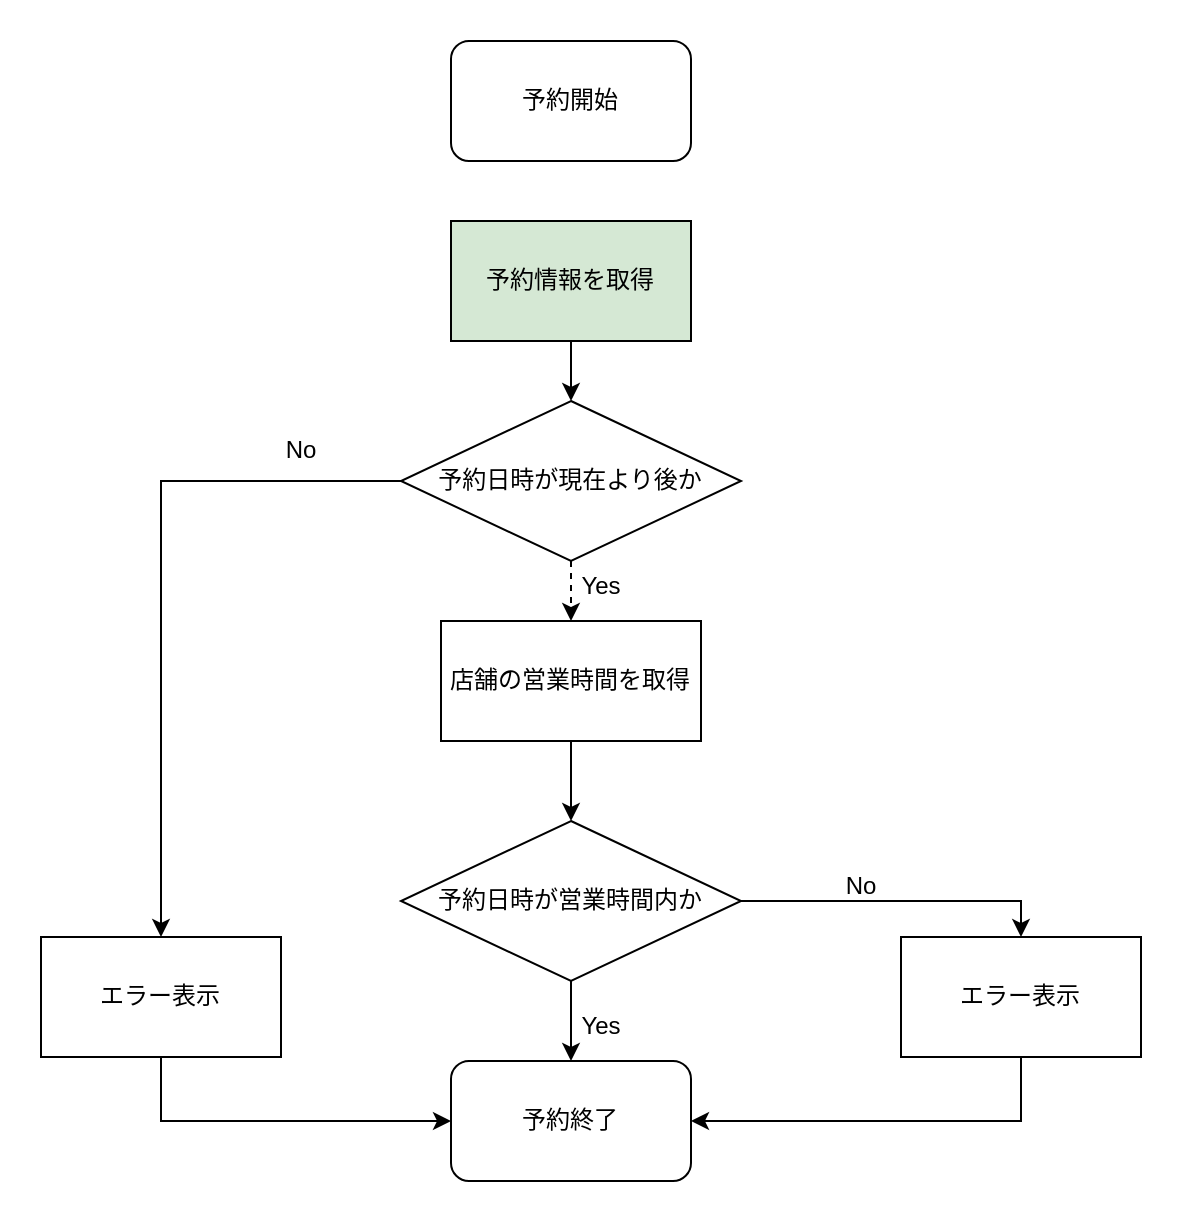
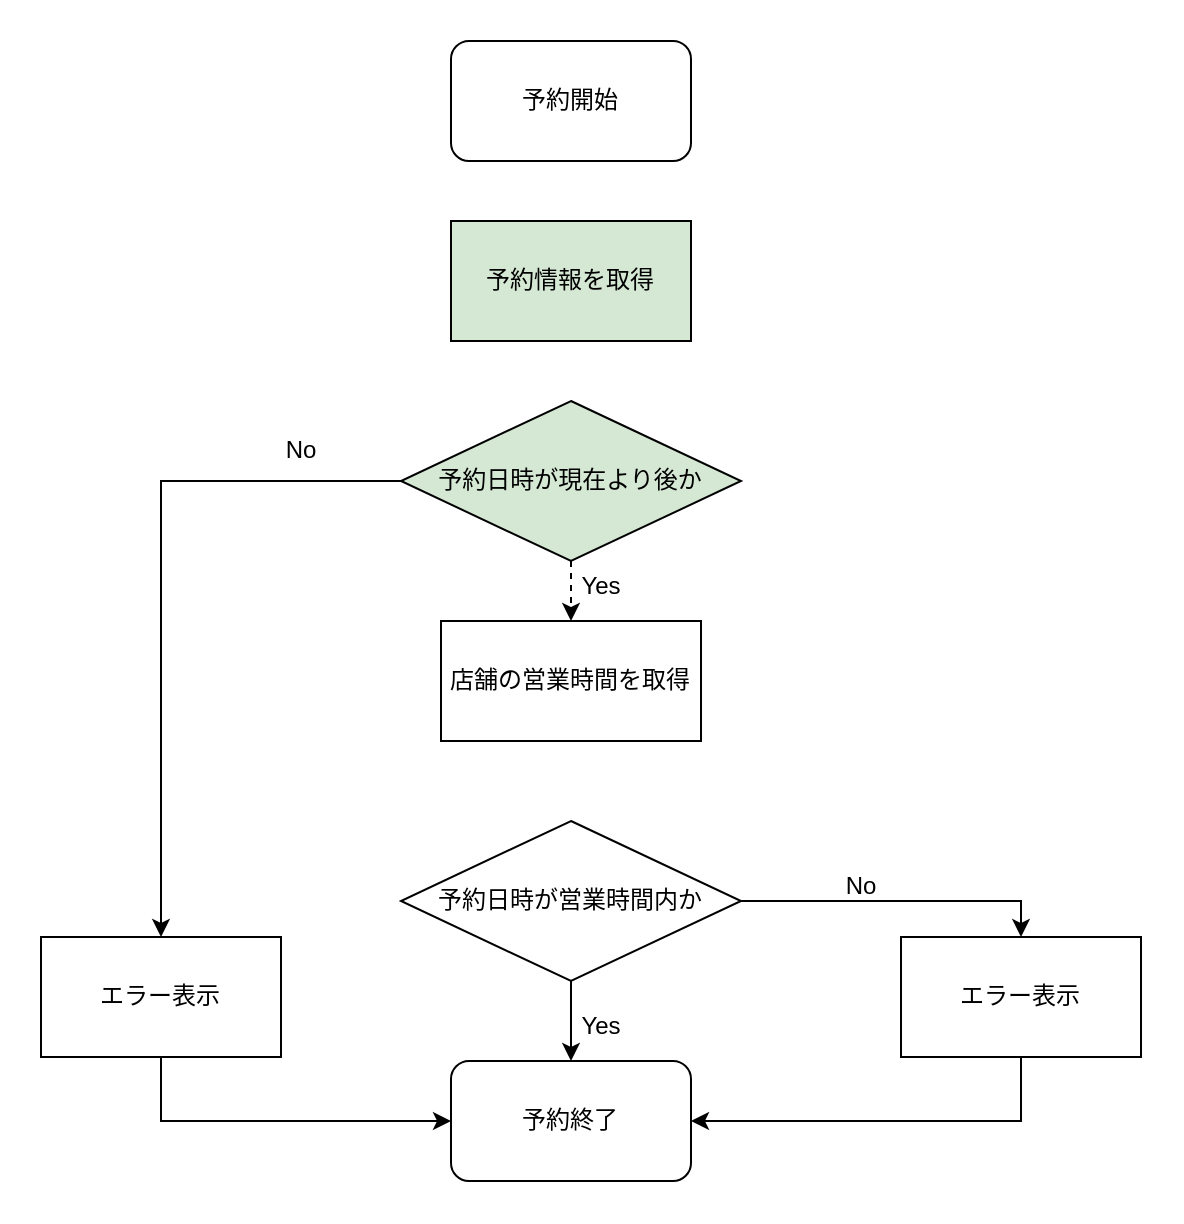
  <mxCell id="0" />
  <mxCell id="1" parent="0" />
  <mxCell id="2" value="予約開始" style="rounded=1;whiteSpace=wrap;html=1;" vertex="1" parent="1"><mxGeometry x="225" y="20" width="120" height="60" as="geometry" /></mxCell>
- <mxCell id="3" style="edgeStyle=orthogonalEdgeStyle;rounded=0;orthogonalLoop=1;jettySize=auto;html=1;exitX=0.5;exitY=1;exitDx=0;exitDy=0;entryX=0.5;entryY=0;entryDx=0;entryDy=0;" edge="1" parent="1" source="5" target="7"><mxGeometry relative="1" as="geometry" /></mxCell>
  <mxCell id="4" value="" style="edgeStyle=orthogonalEdgeStyle;rounded=0;orthogonalLoop=1;jettySize=auto;html=1;exitX=0;exitY=0.5;exitDx=0;exitDy=0;" edge="1" parent="1" source="7" target="17"><mxGeometry relative="1" as="geometry" /></mxCell>
  <mxCell id="5" value="予約情報を取得" style="rounded=0;whiteSpace=wrap;html=1;fillColor=#d5e8d4;" vertex="1" parent="1"><mxGeometry x="225" y="110" width="120" height="60" as="geometry" /></mxCell>
  <mxCell id="6" style="edgeStyle=orthogonalEdgeStyle;rounded=0;orthogonalLoop=1;jettySize=auto;html=1;exitX=0.5;exitY=1;exitDx=0;exitDy=0;entryX=0.5;entryY=0;entryDx=0;entryDy=0;dashed=1;" edge="1" parent="1" source="7" target="9"><mxGeometry relative="1" as="geometry" /></mxCell>
- <mxCell id="7" value="予約日時が現在より後か" style="rhombus;whiteSpace=wrap;html=1;" vertex="1" parent="1"><mxGeometry x="200" y="200" width="170" height="80" as="geometry" /></mxCell>
- <mxCell id="8" style="edgeStyle=orthogonalEdgeStyle;rounded=0;orthogonalLoop=1;jettySize=auto;html=1;exitX=0.5;exitY=1;exitDx=0;exitDy=0;entryX=0.5;entryY=0;entryDx=0;entryDy=0;" edge="1" parent="1" source="9" target="13"><mxGeometry relative="1" as="geometry" /></mxCell>
+ <mxCell id="7" value="予約日時が現在より後か" style="rhombus;whiteSpace=wrap;html=1;fillColor=#d5e8d4;" vertex="1" parent="1"><mxGeometry x="200" y="200" width="170" height="80" as="geometry" /></mxCell>
  <mxCell id="9" value="店舗の営業時間を取得" style="rounded=0;whiteSpace=wrap;html=1;" vertex="1" parent="1"><mxGeometry x="220" y="310" width="130" height="60" as="geometry" /></mxCell>
  <mxCell id="10" value="Yes" style="text;html=1;align=center;verticalAlign=middle;resizable=0;points=[];autosize=1;strokeColor=none;fillColor=none;" vertex="1" parent="1"><mxGeometry x="280" y="278" width="40" height="30" as="geometry" /></mxCell>
  <mxCell id="11" style="edgeStyle=orthogonalEdgeStyle;rounded=0;orthogonalLoop=1;jettySize=auto;html=1;exitX=0.5;exitY=1;exitDx=0;exitDy=0;" edge="1" parent="1" source="13" target="14"><mxGeometry relative="1" as="geometry" /></mxCell>
  <mxCell id="12" value="" style="edgeStyle=orthogonalEdgeStyle;rounded=0;orthogonalLoop=1;jettySize=auto;html=1;entryX=0.5;entryY=0;entryDx=0;entryDy=0;exitX=1;exitY=0.5;exitDx=0;exitDy=0;" edge="1" parent="1" source="13" target="20"><mxGeometry relative="1" as="geometry"><Array as="points"><mxPoint x="510" y="450" /></Array></mxGeometry></mxCell>
  <mxCell id="13" value="予約日時が営業時間内か" style="rhombus;whiteSpace=wrap;html=1;" vertex="1" parent="1"><mxGeometry x="200" y="410" width="170" height="80" as="geometry" /></mxCell>
  <mxCell id="14" value="予約終了" style="rounded=1;whiteSpace=wrap;html=1;" vertex="1" parent="1"><mxGeometry x="225" y="530" width="120" height="60" as="geometry" /></mxCell>
  <mxCell id="15" value="Yes" style="text;html=1;align=center;verticalAlign=middle;resizable=0;points=[];autosize=1;strokeColor=none;fillColor=none;" vertex="1" parent="1"><mxGeometry x="280" y="498" width="40" height="30" as="geometry" /></mxCell>
  <mxCell id="16" style="edgeStyle=orthogonalEdgeStyle;rounded=0;orthogonalLoop=1;jettySize=auto;html=1;exitX=0.5;exitY=1;exitDx=0;exitDy=0;entryX=0;entryY=0.5;entryDx=0;entryDy=0;" edge="1" parent="1" source="17" target="14"><mxGeometry relative="1" as="geometry" /></mxCell>
  <mxCell id="17" value="エラー表示" style="whiteSpace=wrap;html=1;rounded=0;" vertex="1" parent="1"><mxGeometry x="20" y="468" width="120" height="60" as="geometry" /></mxCell>
  <mxCell id="18" value="No" style="text;html=1;align=center;verticalAlign=middle;resizable=0;points=[];autosize=1;strokeColor=none;fillColor=none;" vertex="1" parent="1"><mxGeometry x="130" y="210" width="40" height="30" as="geometry" /></mxCell>
  <mxCell id="19" style="edgeStyle=orthogonalEdgeStyle;rounded=0;orthogonalLoop=1;jettySize=auto;html=1;exitX=0.5;exitY=1;exitDx=0;exitDy=0;entryX=1;entryY=0.5;entryDx=0;entryDy=0;" edge="1" parent="1" source="20" target="14"><mxGeometry relative="1" as="geometry" /></mxCell>
  <mxCell id="20" value="エラー表示" style="whiteSpace=wrap;html=1;" vertex="1" parent="1"><mxGeometry x="450" y="468" width="120" height="60" as="geometry" /></mxCell>
  <mxCell id="21" value="No" style="text;html=1;align=center;verticalAlign=middle;resizable=0;points=[];autosize=1;strokeColor=none;fillColor=none;" vertex="1" parent="1"><mxGeometry x="410" y="428" width="40" height="30" as="geometry" /></mxCell>
